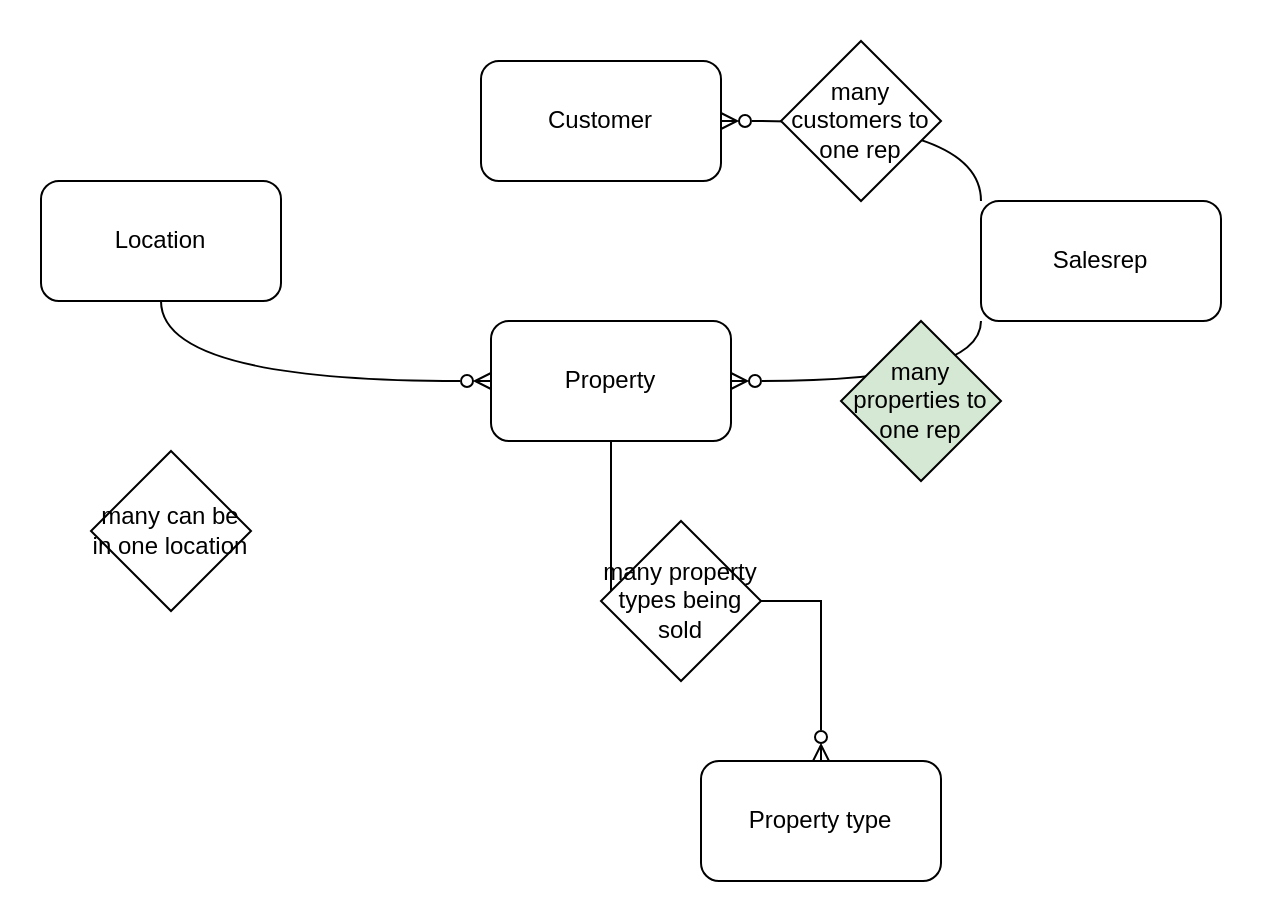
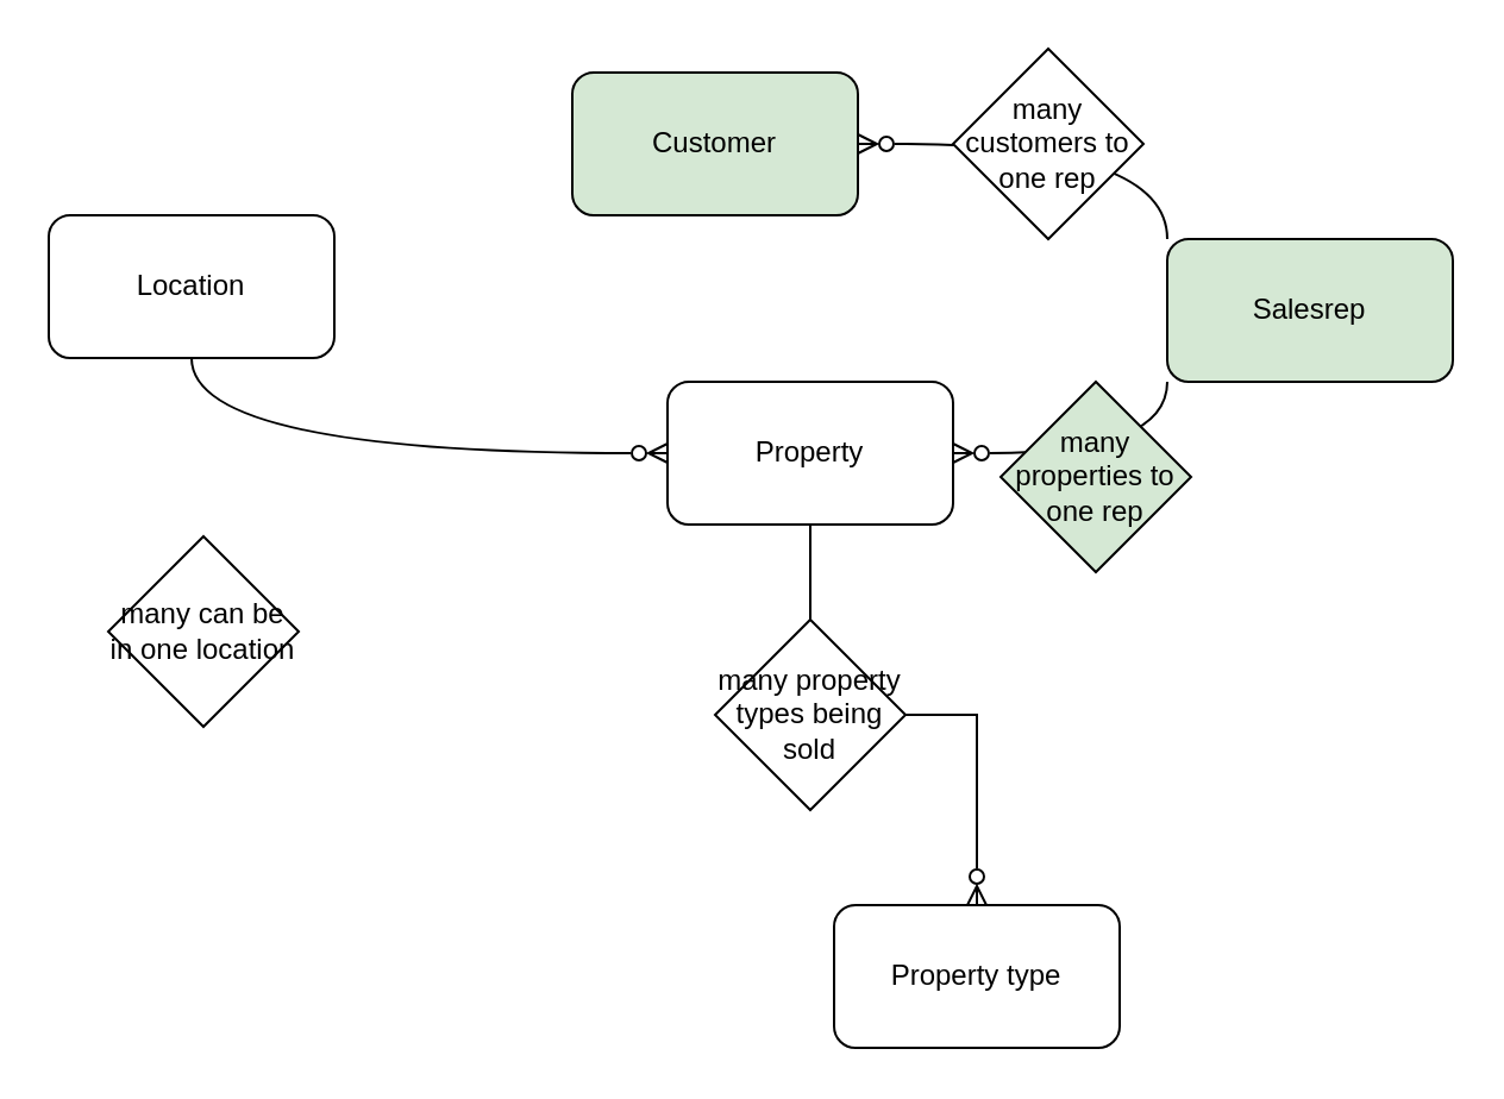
  <mxCell id="0" />
  <mxCell id="1" parent="0" />
  <mxCell id="2" style="edgeStyle=orthogonalEdgeStyle;rounded=0;orthogonalLoop=1;jettySize=auto;html=1;exitX=0.5;exitY=1;exitDx=0;exitDy=0;endArrow=ERzeroToMany;endFill=0;curved=1;entryX=0;entryY=0.5;entryDx=0;entryDy=0;" edge="1" parent="1" source="5" target="4"><mxGeometry relative="1" as="geometry"><mxPoint x="270" y="200" as="targetPoint" /></mxGeometry></mxCell>
  <mxCell id="3" style="edgeStyle=orthogonalEdgeStyle;rounded=0;orthogonalLoop=1;jettySize=auto;html=1;exitX=0.5;exitY=1;exitDx=0;exitDy=0;endArrow=ERzeroToMany;endFill=0;" edge="1" parent="1" source="4" target="10"><mxGeometry relative="1" as="geometry" /></mxCell>
- <mxCell id="4" value="Property" style="rounded=1;whiteSpace=wrap;html=1;" vertex="1" parent="1"><mxGeometry x="245" y="160" width="120" height="60" as="geometry" /></mxCell>
+ <mxCell id="4" value="Property" style="rounded=1;whiteSpace=wrap;html=1;" vertex="1" parent="1"><mxGeometry x="280" y="160" width="120" height="60" as="geometry" /></mxCell>
  <mxCell id="5" value="Location" style="rounded=1;whiteSpace=wrap;html=1;" vertex="1" parent="1"><mxGeometry x="20" y="90" width="120" height="60" as="geometry" /></mxCell>
- <mxCell id="6" value="Customer" style="rounded=1;whiteSpace=wrap;html=1;" vertex="1" parent="1"><mxGeometry x="240" y="30" width="120" height="60" as="geometry" /></mxCell>
+ <mxCell id="6" value="Customer" style="rounded=1;whiteSpace=wrap;html=1;fillColor=#d5e8d4;" vertex="1" parent="1"><mxGeometry x="240" y="30" width="120" height="60" as="geometry" /></mxCell>
  <mxCell id="7" style="edgeStyle=orthogonalEdgeStyle;rounded=0;orthogonalLoop=1;jettySize=auto;html=1;exitX=0;exitY=0;exitDx=0;exitDy=0;entryX=1;entryY=0.5;entryDx=0;entryDy=0;curved=1;endArrow=ERzeroToMany;endFill=0;" edge="1" parent="1" source="9" target="6"><mxGeometry relative="1" as="geometry" /></mxCell>
  <mxCell id="8" style="edgeStyle=orthogonalEdgeStyle;rounded=0;orthogonalLoop=1;jettySize=auto;html=1;exitX=0;exitY=1;exitDx=0;exitDy=0;entryX=1;entryY=0.5;entryDx=0;entryDy=0;curved=1;endArrow=ERzeroToMany;endFill=0;" edge="1" parent="1" source="9" target="4"><mxGeometry relative="1" as="geometry" /></mxCell>
- <mxCell id="9" value="Salesrep" style="rounded=1;whiteSpace=wrap;html=1;" vertex="1" parent="1"><mxGeometry x="490" y="100" width="120" height="60" as="geometry" /></mxCell>
+ <mxCell id="9" value="Salesrep" style="rounded=1;whiteSpace=wrap;html=1;fillColor=#d5e8d4;" vertex="1" parent="1"><mxGeometry x="490" y="100" width="120" height="60" as="geometry" /></mxCell>
  <mxCell id="10" value="Property type" style="rounded=1;whiteSpace=wrap;html=1;" vertex="1" parent="1"><mxGeometry x="350" y="380" width="120" height="60" as="geometry" /></mxCell>
  <mxCell id="11" value="many can be in one location" style="rhombus;whiteSpace=wrap;html=1;" vertex="1" parent="1"><mxGeometry x="45" y="225" width="80" height="80" as="geometry" /></mxCell>
- <mxCell id="12" value="many customers to one rep" style="rhombus;whiteSpace=wrap;html=1;" vertex="1" parent="1"><mxGeometry x="390" y="20" width="80" height="80" as="geometry" /></mxCell>
+ <mxCell id="12" value="many customers to one rep" style="rhombus;whiteSpace=wrap;html=1;" vertex="1" parent="1"><mxGeometry x="400" y="20" width="80" height="80" as="geometry" /></mxCell>
  <mxCell id="13" value="many properties to one rep" style="rhombus;whiteSpace=wrap;html=1;fillColor=#d5e8d4;" vertex="1" parent="1"><mxGeometry x="420" y="160" width="80" height="80" as="geometry" /></mxCell>
  <mxCell id="14" value="many property types being sold" style="rhombus;whiteSpace=wrap;html=1;" vertex="1" parent="1"><mxGeometry x="300" y="260" width="80" height="80" as="geometry" /></mxCell>
